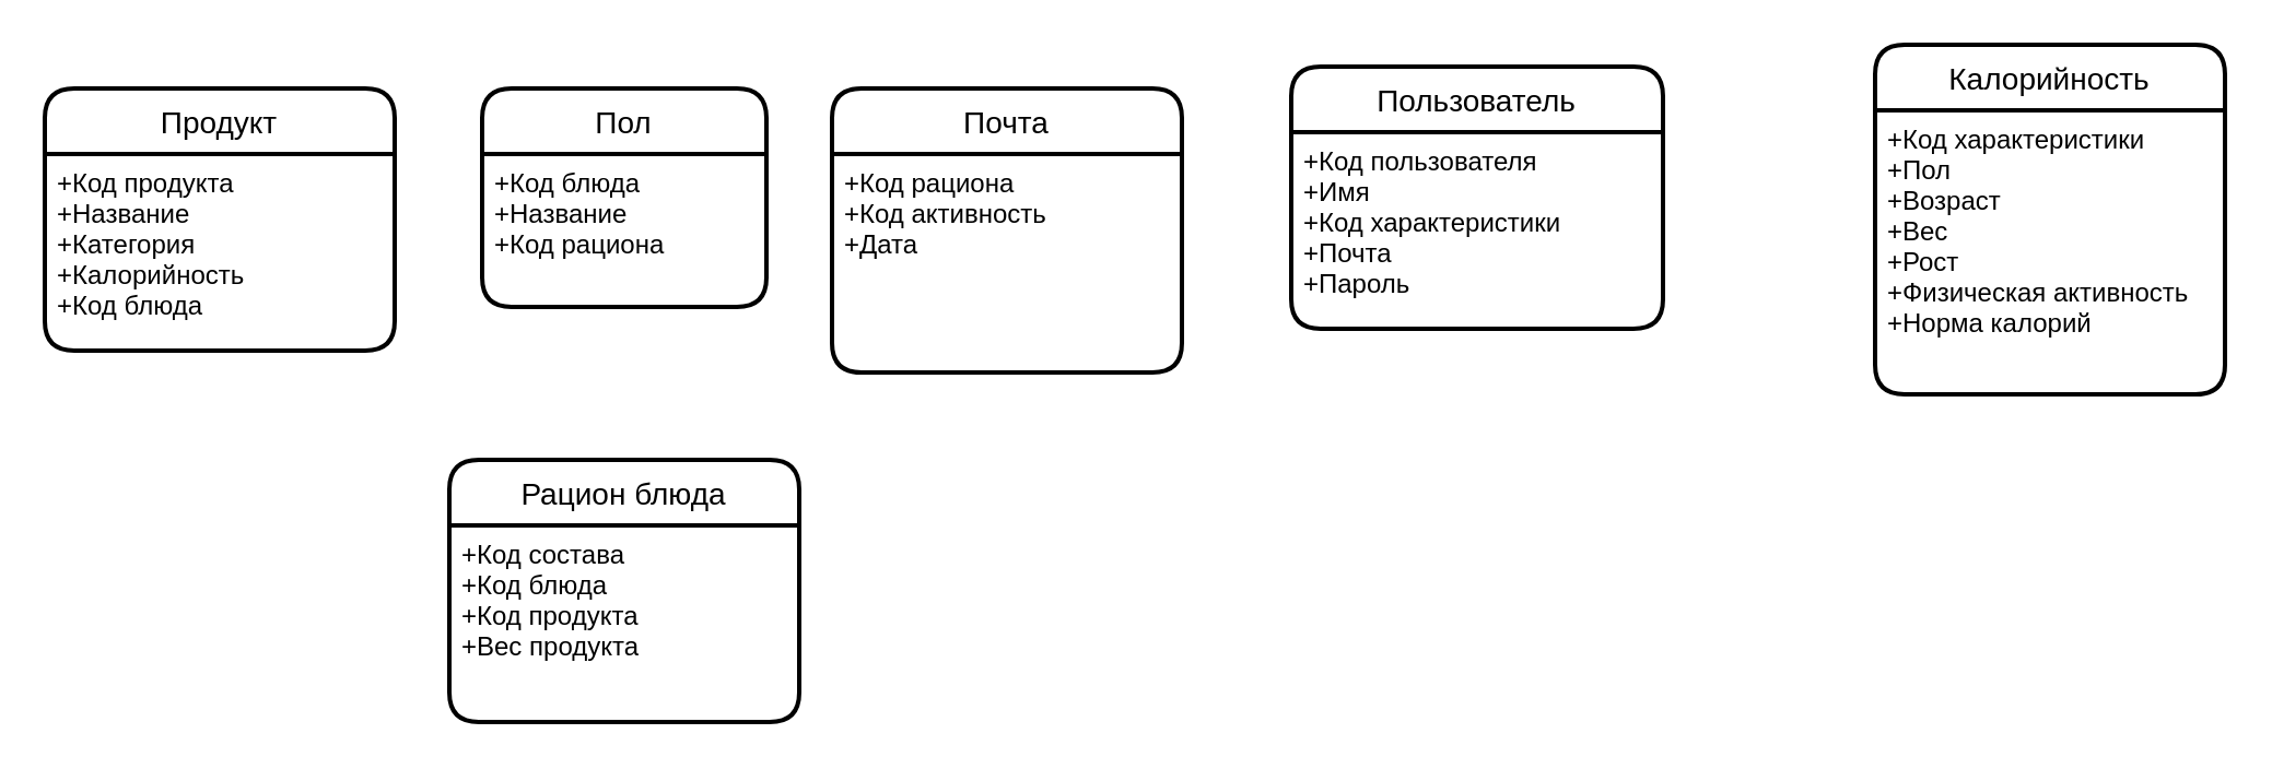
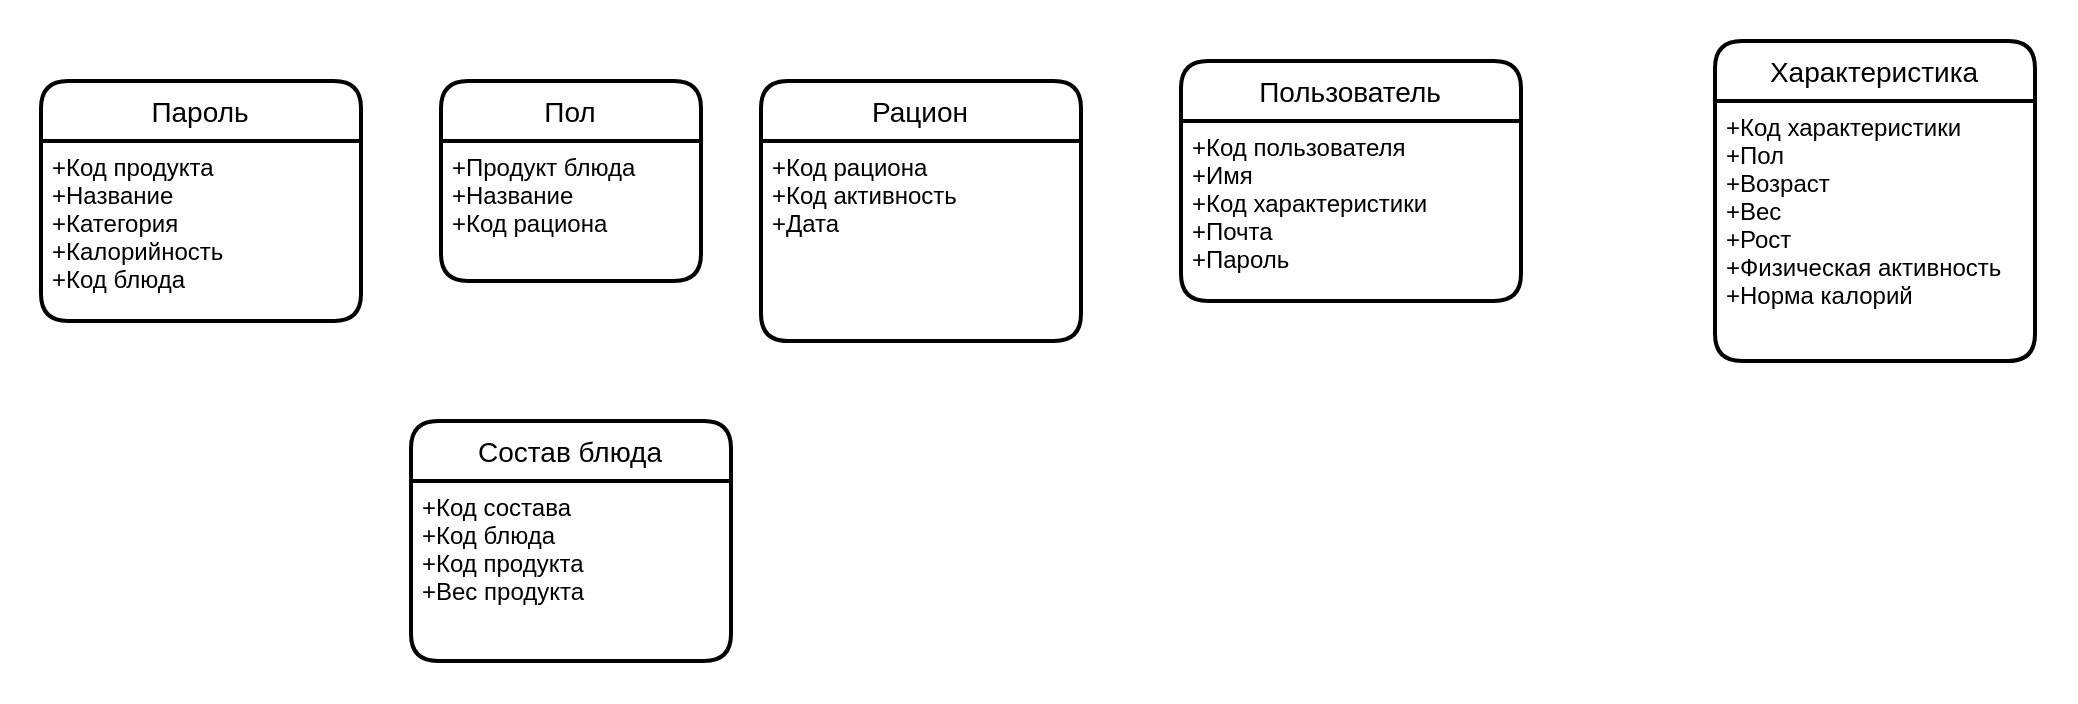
  <mxCell id="0" />
  <mxCell id="1" parent="0" />
- <mxCell id="2" value="Продукт" style="swimlane;childLayout=stackLayout;horizontal=1;startSize=30;horizontalStack=0;rounded=1;fontSize=14;fontStyle=0;strokeWidth=2;resizeParent=0;resizeLast=1;shadow=0;dashed=0;align=center;" parent="1" vertex="1"><mxGeometry x="20" width="160" height="120" as="geometry" y="40" /></mxCell>
+ <mxCell id="2" value="Пароль" style="swimlane;childLayout=stackLayout;horizontal=1;startSize=30;horizontalStack=0;rounded=1;fontSize=14;fontStyle=0;strokeWidth=2;resizeParent=0;resizeLast=1;shadow=0;dashed=0;align=center;" parent="1" vertex="1"><mxGeometry x="20" width="160" height="120" as="geometry" y="40" /></mxCell>
  <mxCell id="3" value="+Код продукта&#10;+Название&#10;+Категория&#10;+Калорийность&#10;+Код блюда" style="align=left;strokeColor=none;fillColor=none;spacingLeft=4;fontSize=12;verticalAlign=top;resizable=0;rotatable=0;part=1;" parent="2" vertex="1"><mxGeometry y="30" width="160" height="90" as="geometry" /></mxCell>
  <mxCell id="4" value="Пол" style="swimlane;childLayout=stackLayout;horizontal=1;startSize=30;horizontalStack=0;rounded=1;fontSize=14;fontStyle=0;strokeWidth=2;resizeParent=0;resizeLast=1;shadow=0;dashed=0;align=center;" parent="1" vertex="1"><mxGeometry x="220" width="130" height="100" as="geometry" y="40" /></mxCell>
- <mxCell id="5" value="+Код блюда&#10;+Название&#10;+Код рациона&#10;" style="align=left;strokeColor=none;fillColor=none;spacingLeft=4;fontSize=12;verticalAlign=top;resizable=0;rotatable=0;part=1;" parent="4" vertex="1"><mxGeometry y="30" width="130" height="70" as="geometry" /></mxCell>
+ <mxCell id="5" value="+Продукт блюда&#10;+Название&#10;+Код рациона&#10;" style="align=left;strokeColor=none;fillColor=none;spacingLeft=4;fontSize=12;verticalAlign=top;resizable=0;rotatable=0;part=1;" parent="4" vertex="1"><mxGeometry y="30" width="130" height="70" as="geometry" /></mxCell>
  <mxCell id="6" value="Пользователь" style="swimlane;childLayout=stackLayout;horizontal=1;startSize=30;horizontalStack=0;rounded=1;fontSize=14;fontStyle=0;strokeWidth=2;resizeParent=0;resizeLast=1;shadow=0;dashed=0;align=center;" parent="1" vertex="1"><mxGeometry x="590" y="30" width="170" height="120" as="geometry" /></mxCell>
  <mxCell id="7" value="+Код пользователя&#10;+Имя&#10;+Код характеристики&#10;+Почта&#10;+Пароль&#10;" style="align=left;strokeColor=none;fillColor=none;spacingLeft=4;fontSize=12;verticalAlign=top;resizable=0;rotatable=0;part=1;" parent="6" vertex="1"><mxGeometry y="30" width="170" height="90" as="geometry" /></mxCell>
- <mxCell id="8" value="Калорийность" style="swimlane;childLayout=stackLayout;horizontal=1;startSize=30;horizontalStack=0;rounded=1;fontSize=14;fontStyle=0;strokeWidth=2;resizeParent=0;resizeLast=1;shadow=0;dashed=0;align=center;" parent="1" vertex="1"><mxGeometry x="857" y="20" width="160" height="160" as="geometry" /></mxCell>
+ <mxCell id="8" value="Характеристика" style="swimlane;childLayout=stackLayout;horizontal=1;startSize=30;horizontalStack=0;rounded=1;fontSize=14;fontStyle=0;strokeWidth=2;resizeParent=0;resizeLast=1;shadow=0;dashed=0;align=center;" parent="1" vertex="1"><mxGeometry x="857" y="20" width="160" height="160" as="geometry" /></mxCell>
  <mxCell id="9" value="+Код характеристики&#10;+Пол&#10;+Возраст&#10;+Вес&#10;+Рост&#10;+Физическая активность&#10;+Норма калорий" style="align=left;strokeColor=none;fillColor=none;spacingLeft=4;fontSize=12;verticalAlign=top;resizable=0;rotatable=0;part=1;" parent="8" vertex="1"><mxGeometry y="30" width="160" height="130" as="geometry" /></mxCell>
- <mxCell id="10" value="Почта" style="swimlane;childLayout=stackLayout;horizontal=1;startSize=30;horizontalStack=0;rounded=1;fontSize=14;fontStyle=0;strokeWidth=2;resizeParent=0;resizeLast=1;shadow=0;dashed=0;align=center;" parent="1" vertex="1"><mxGeometry x="380" width="160" height="130" as="geometry" y="40" /></mxCell>
+ <mxCell id="10" value="Рацион" style="swimlane;childLayout=stackLayout;horizontal=1;startSize=30;horizontalStack=0;rounded=1;fontSize=14;fontStyle=0;strokeWidth=2;resizeParent=0;resizeLast=1;shadow=0;dashed=0;align=center;" parent="1" vertex="1"><mxGeometry x="380" width="160" height="130" as="geometry" y="40" /></mxCell>
  <mxCell id="11" value="+Код рациона&#10;+Код активность&#10;+Дата &#10;" style="align=left;strokeColor=none;fillColor=none;spacingLeft=4;fontSize=12;verticalAlign=top;resizable=0;rotatable=0;part=1;" parent="10" vertex="1"><mxGeometry y="30" width="160" height="100" as="geometry" /></mxCell>
- <mxCell id="12" value="Рацион блюда" style="swimlane;childLayout=stackLayout;horizontal=1;startSize=30;horizontalStack=0;rounded=1;fontSize=14;fontStyle=0;strokeWidth=2;resizeParent=0;resizeLast=1;shadow=0;dashed=0;align=center;" vertex="1" parent="1"><mxGeometry x="205" y="210" width="160" height="120" as="geometry" /></mxCell>
+ <mxCell id="12" value="Состав блюда" style="swimlane;childLayout=stackLayout;horizontal=1;startSize=30;horizontalStack=0;rounded=1;fontSize=14;fontStyle=0;strokeWidth=2;resizeParent=0;resizeLast=1;shadow=0;dashed=0;align=center;" vertex="1" parent="1"><mxGeometry x="205" y="210" width="160" height="120" as="geometry" /></mxCell>
  <mxCell id="13" value="+Код состава&#10;+Код блюда&#10;+Код продукта&#10;+Вес продукта" style="align=left;strokeColor=none;fillColor=none;spacingLeft=4;fontSize=12;verticalAlign=top;resizable=0;rotatable=0;part=1;" vertex="1" parent="12"><mxGeometry y="30" width="160" height="90" as="geometry" /></mxCell>
